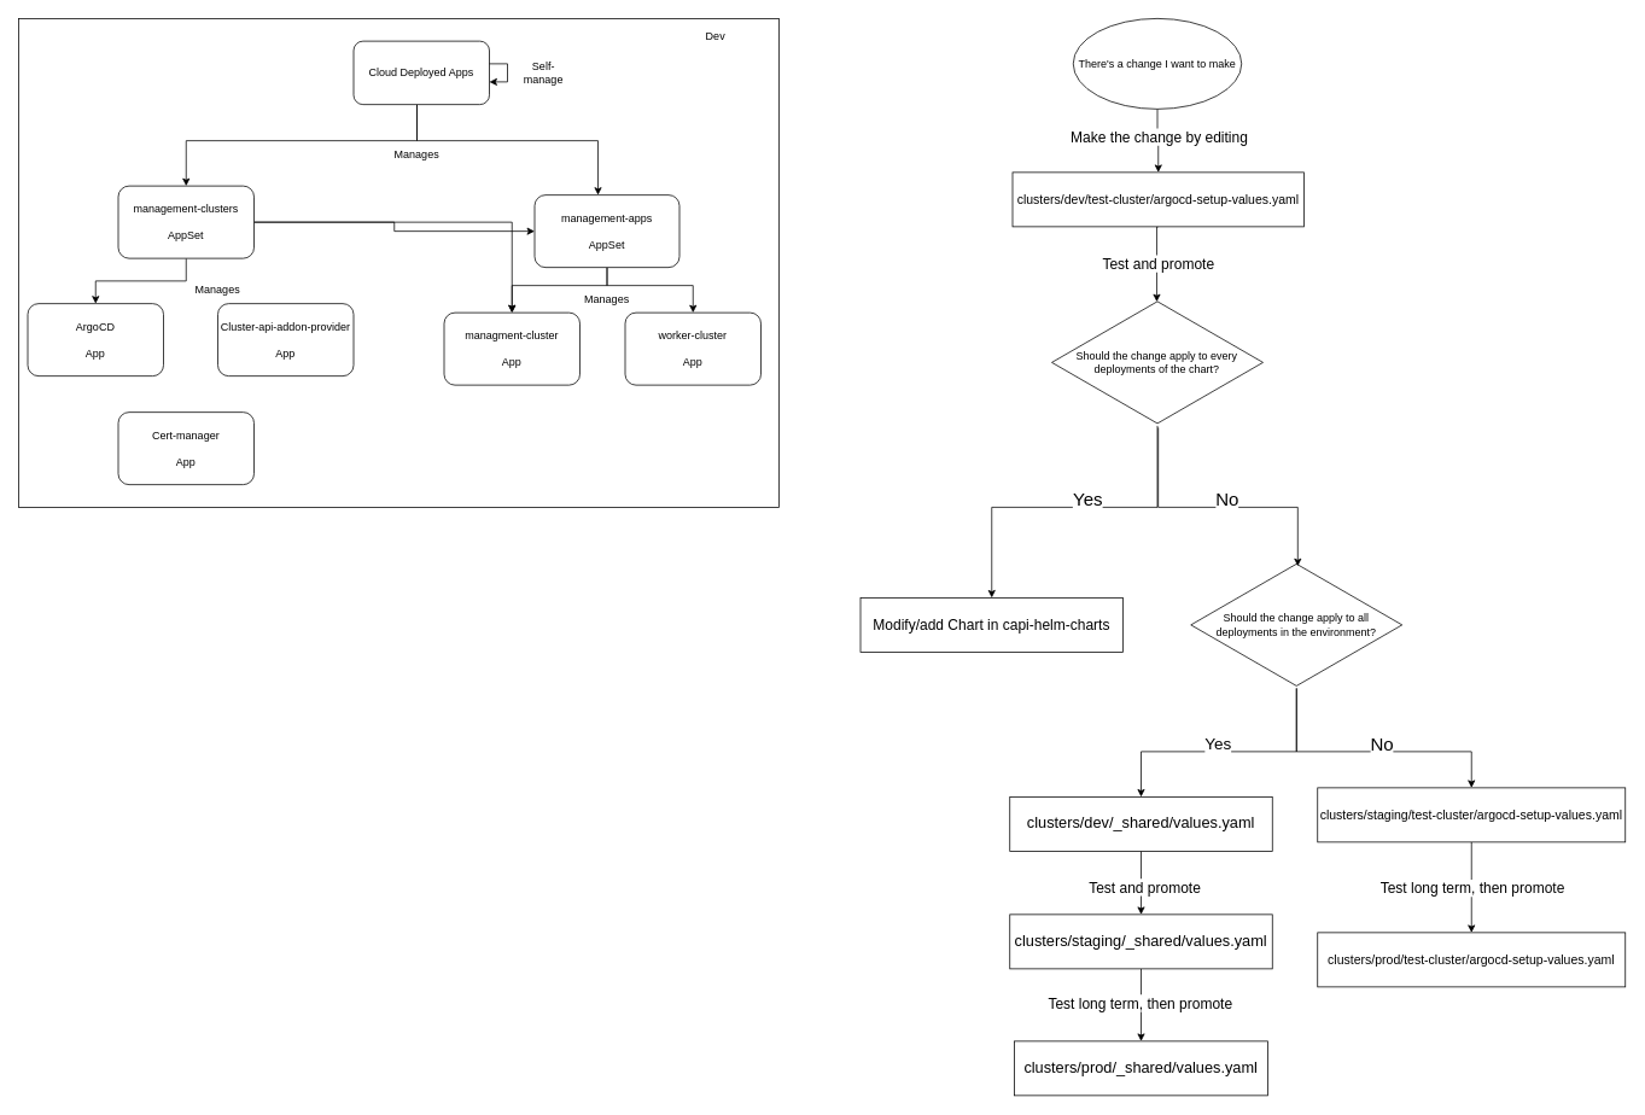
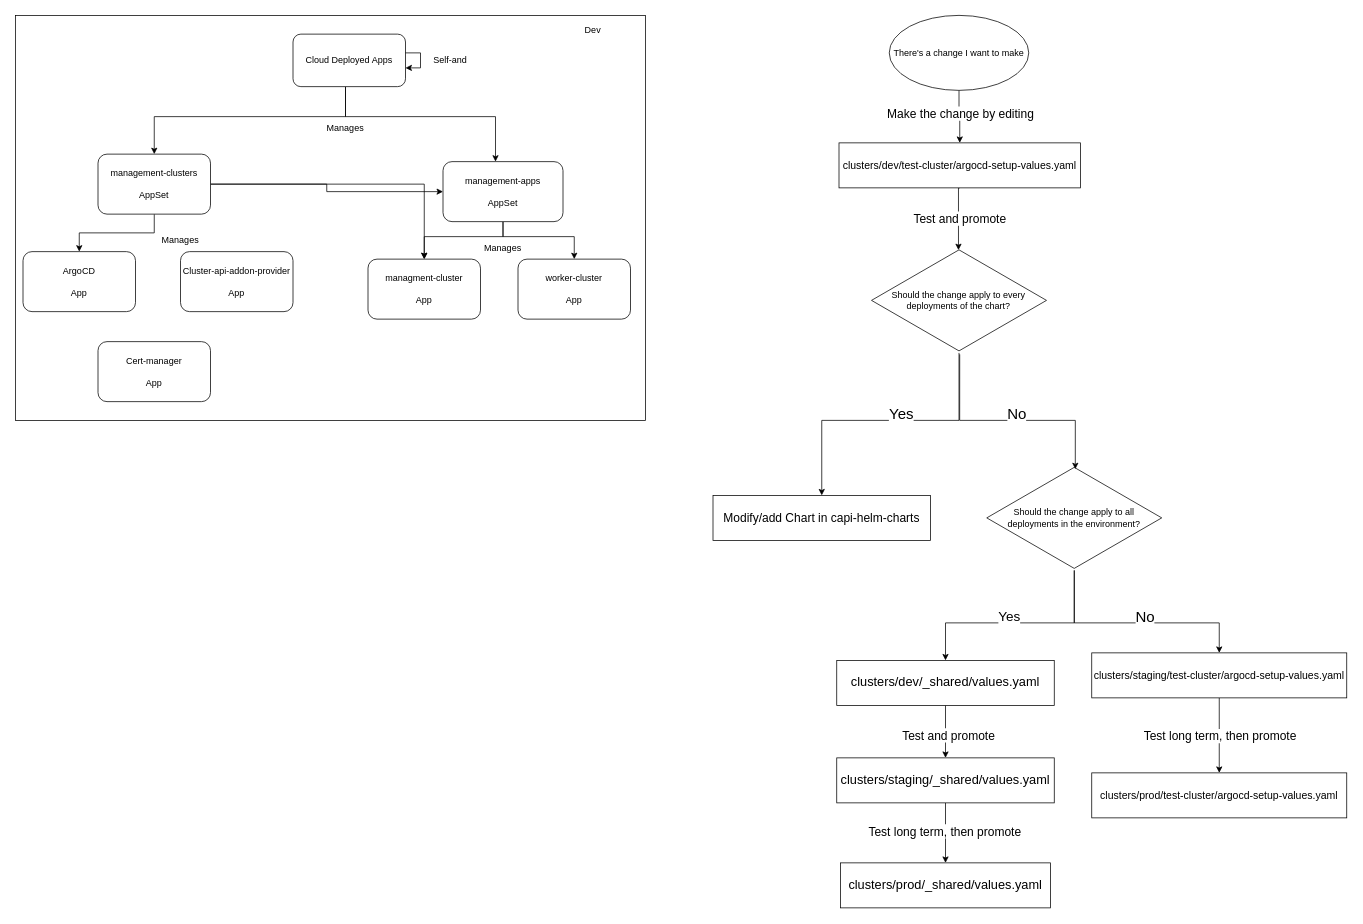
  <mxCell id="0" />
  <mxCell id="1" parent="0" />
  <mxCell id="2" value="" style="rounded=0;whiteSpace=wrap;html=1;" parent="1" vertex="1"><mxGeometry y="20" width="840" height="540" as="geometry" x="20" /></mxCell>
  <mxCell id="3" style="edgeStyle=orthogonalEdgeStyle;rounded=0;orthogonalLoop=1;jettySize=auto;html=1;entryX=0.5;entryY=0;entryDx=0;entryDy=0;" parent="1" source="6" target="14" edge="1"><mxGeometry relative="1" as="geometry" /></mxCell>
  <mxCell id="4" style="edgeStyle=orthogonalEdgeStyle;rounded=0;orthogonalLoop=1;jettySize=auto;html=1;" parent="1" source="6" target="9" edge="1"><mxGeometry relative="1" as="geometry" /></mxCell>
  <mxCell id="5" style="edgeStyle=orthogonalEdgeStyle;rounded=0;orthogonalLoop=1;jettySize=auto;html=1;" parent="1" source="6" target="17" edge="1"><mxGeometry relative="1" as="geometry" /></mxCell>
  <mxCell id="6" value="&lt;div&gt;management-clusters&lt;br&gt;&lt;br&gt;AppSet&lt;br&gt;&lt;/div&gt;" style="rounded=1;whiteSpace=wrap;html=1;" parent="1" vertex="1"><mxGeometry x="130" y="205" width="150" height="80" as="geometry" /></mxCell>
  <mxCell id="7" style="edgeStyle=orthogonalEdgeStyle;rounded=0;orthogonalLoop=1;jettySize=auto;html=1;" parent="1" source="9" target="17" edge="1"><mxGeometry relative="1" as="geometry"><Array as="points"><mxPoint x="670" y="315" /><mxPoint x="565" y="315" /></Array></mxGeometry></mxCell>
  <mxCell id="8" style="edgeStyle=orthogonalEdgeStyle;rounded=0;orthogonalLoop=1;jettySize=auto;html=1;" parent="1" source="9" target="18" edge="1"><mxGeometry relative="1" as="geometry"><Array as="points"><mxPoint x="670" y="315" /><mxPoint x="765" y="315" /></Array></mxGeometry></mxCell>
  <mxCell id="9" value="management-apps&lt;br&gt;&lt;br&gt;&lt;div&gt;AppSet&lt;br&gt;&lt;/div&gt;" style="rounded=1;whiteSpace=wrap;html=1;" parent="1" vertex="1"><mxGeometry x="590" y="215" width="160" height="80" as="geometry" /></mxCell>
  <mxCell id="10" style="edgeStyle=orthogonalEdgeStyle;rounded=0;orthogonalLoop=1;jettySize=auto;html=1;entryX=0.5;entryY=0;entryDx=0;entryDy=0;" parent="1" source="12" target="6" edge="1"><mxGeometry relative="1" as="geometry"><Array as="points"><mxPoint x="460" y="155" /><mxPoint x="205" y="155" /></Array></mxGeometry></mxCell>
  <mxCell id="11" style="edgeStyle=orthogonalEdgeStyle;rounded=0;orthogonalLoop=1;jettySize=auto;html=1;" parent="1" source="12" target="9" edge="1"><mxGeometry relative="1" as="geometry"><Array as="points"><mxPoint x="460" y="155" /><mxPoint x="660" y="155" /></Array></mxGeometry></mxCell>
  <mxCell id="12" value="&lt;div&gt;Cloud Deployed Apps&lt;/div&gt;" style="rounded=1;whiteSpace=wrap;html=1;" parent="1" vertex="1"><mxGeometry x="390" y="45" width="150" height="70" as="geometry" /></mxCell>
  <mxCell id="13" style="edgeStyle=orthogonalEdgeStyle;rounded=0;orthogonalLoop=1;jettySize=auto;html=1;" parent="1" source="12" target="12" edge="1"><mxGeometry relative="1" as="geometry" /></mxCell>
  <mxCell id="14" value="ArgoCD&lt;br&gt;&lt;br&gt;&lt;div&gt;App&lt;/div&gt;" style="rounded=1;whiteSpace=wrap;html=1;" parent="1" vertex="1"><mxGeometry x="30" y="335" width="150" height="80" as="geometry" /></mxCell>
  <mxCell id="15" value="Cluster-api-addon-provider&lt;br&gt;&lt;br&gt;&lt;div&gt;App&lt;/div&gt;" style="rounded=1;whiteSpace=wrap;html=1;" parent="1" vertex="1"><mxGeometry x="240" y="335" width="150" height="80" as="geometry" /></mxCell>
  <mxCell id="16" value="Cert-manager&lt;br&gt;&lt;br&gt;&lt;div&gt;App&lt;/div&gt;" style="rounded=1;whiteSpace=wrap;html=1;" parent="1" vertex="1"><mxGeometry x="130" y="455" width="150" height="80" as="geometry" /></mxCell>
  <mxCell id="17" value="managment-cluster&lt;br&gt;&lt;br&gt;&lt;div&gt;App&lt;/div&gt;" style="rounded=1;whiteSpace=wrap;html=1;" parent="1" vertex="1"><mxGeometry x="490" y="345" width="150" height="80" as="geometry" /></mxCell>
  <mxCell id="18" value="worker-cluster&lt;br&gt;&lt;br&gt;&lt;div&gt;App&lt;/div&gt;" style="rounded=1;whiteSpace=wrap;html=1;" parent="1" vertex="1"><mxGeometry x="690" y="345" width="150" height="80" as="geometry" /></mxCell>
- <mxCell id="19" value="Self-manage" style="text;html=1;align=center;verticalAlign=middle;whiteSpace=wrap;rounded=0;" parent="1" vertex="1"><mxGeometry x="570" y="65" width="60" height="30" as="geometry" /></mxCell>
+ <mxCell id="19" value="Self-and" style="text;html=1;align=center;verticalAlign=middle;whiteSpace=wrap;rounded=0;" parent="1" vertex="1"><mxGeometry x="570" y="65" width="60" height="30" as="geometry" /></mxCell>
  <mxCell id="20" value="Manages" style="text;html=1;align=center;verticalAlign=middle;whiteSpace=wrap;rounded=0;" parent="1" vertex="1"><mxGeometry x="410" y="155" width="100" height="30" as="geometry" /></mxCell>
  <mxCell id="21" value="Manages" style="text;html=1;align=center;verticalAlign=middle;whiteSpace=wrap;rounded=0;" parent="1" vertex="1"><mxGeometry x="190" y="305" width="100" height="30" as="geometry" /></mxCell>
  <mxCell id="22" value="Manages" style="text;html=1;align=center;verticalAlign=middle;whiteSpace=wrap;rounded=0;" parent="1" vertex="1"><mxGeometry x="620" y="315" width="100" height="30" as="geometry" /></mxCell>
  <mxCell id="23" value="Dev" style="text;html=1;align=center;verticalAlign=middle;whiteSpace=wrap;rounded=0;" parent="1" vertex="1"><mxGeometry x="740" y="25" width="100" height="30" as="geometry" /></mxCell>
  <mxCell id="24" style="edgeStyle=orthogonalEdgeStyle;rounded=0;orthogonalLoop=1;jettySize=auto;html=1;exitX=0.5;exitY=1;exitDx=0;exitDy=0;entryX=0.497;entryY=0.021;entryDx=0;entryDy=0;entryPerimeter=0;" parent="1" source="26" target="50" edge="1"><mxGeometry relative="1" as="geometry"><Array as="points"><mxPoint x="1277" y="250" /></Array><mxPoint x="1280" y="400" as="targetPoint" /></mxGeometry></mxCell>
  <mxCell id="25" value="&lt;font style=&quot;font-size: 16px;&quot;&gt;Test and promote&lt;/font&gt;" style="edgeLabel;html=1;align=center;verticalAlign=middle;resizable=0;points=[];" parent="24" vertex="1" connectable="0"><mxGeometry x="-0.263" y="4" relative="1" as="geometry"><mxPoint x="-3" y="11" as="offset" /></mxGeometry></mxCell>
  <mxCell id="26" value="&lt;font style=&quot;font-size: 14px;&quot;&gt;clusters/dev/test-cluster/argocd-setup-values.yaml&lt;/font&gt;" style="rounded=0;whiteSpace=wrap;html=1;" parent="1" vertex="1"><mxGeometry x="1118" y="190" width="322" height="60" as="geometry" /></mxCell>
  <mxCell id="27" style="edgeStyle=orthogonalEdgeStyle;rounded=0;orthogonalLoop=1;jettySize=auto;html=1;" parent="1" source="29" target="32" edge="1"><mxGeometry relative="1" as="geometry" /></mxCell>
  <mxCell id="28" value="Test and promote" style="edgeLabel;html=1;align=center;verticalAlign=middle;resizable=0;points=[];fontSize=16;" parent="27" vertex="1" connectable="0"><mxGeometry x="0.1" y="3" relative="1" as="geometry"><mxPoint as="offset" /></mxGeometry></mxCell>
  <mxCell id="29" value="&lt;font style=&quot;font-size: 17px;&quot;&gt;clusters/dev/_shared/values.yaml&lt;/font&gt;" style="rounded=0;whiteSpace=wrap;html=1;" parent="1" vertex="1"><mxGeometry x="1115" y="880" width="290" height="60" as="geometry" /></mxCell>
  <mxCell id="30" style="edgeStyle=orthogonalEdgeStyle;rounded=0;orthogonalLoop=1;jettySize=auto;html=1;" parent="1" source="32" target="33" edge="1"><mxGeometry relative="1" as="geometry" /></mxCell>
  <mxCell id="31" value="Test long term, then promote" style="edgeLabel;html=1;align=center;verticalAlign=middle;resizable=0;points=[];fontSize=16;" parent="30" vertex="1" connectable="0"><mxGeometry x="-0.086" y="-2" relative="1" as="geometry"><mxPoint as="offset" /></mxGeometry></mxCell>
  <mxCell id="32" value="&lt;font style=&quot;font-size: 17px;&quot;&gt;clusters/staging/_shared/values.yaml&lt;/font&gt;" style="rounded=0;whiteSpace=wrap;html=1;" parent="1" vertex="1"><mxGeometry x="1115" y="1010" width="290" height="60" as="geometry" /></mxCell>
  <mxCell id="33" value="&lt;font style=&quot;font-size: 17px;&quot;&gt;clusters/prod/_shared/values.yaml&lt;/font&gt;" style="rounded=0;whiteSpace=wrap;html=1;" parent="1" vertex="1"><mxGeometry x="1120" y="1150" width="280" height="60" as="geometry" /></mxCell>
  <mxCell id="34" style="edgeStyle=orthogonalEdgeStyle;rounded=0;orthogonalLoop=1;jettySize=auto;html=1;entryX=0.5;entryY=0;entryDx=0;entryDy=0;" parent="1" source="35" target="36" edge="1"><mxGeometry relative="1" as="geometry" /></mxCell>
  <mxCell id="35" value="&lt;font style=&quot;font-size: 14px;&quot;&gt;clusters/staging/test-cluster/argocd-setup-values.yaml&lt;/font&gt;" style="rounded=0;whiteSpace=wrap;html=1;" parent="1" vertex="1"><mxGeometry x="1455" y="870" width="340" height="60" as="geometry" /></mxCell>
  <mxCell id="36" value="&lt;font style=&quot;font-size: 14px;&quot;&gt;clusters/prod/test-cluster/argocd-setup-values.yaml&lt;/font&gt;" style="rounded=0;whiteSpace=wrap;html=1;" parent="1" vertex="1"><mxGeometry x="1455" y="1030" width="340" height="60" as="geometry" /></mxCell>
  <mxCell id="37" style="edgeStyle=orthogonalEdgeStyle;rounded=0;orthogonalLoop=1;jettySize=auto;html=1;entryX=0.5;entryY=0;entryDx=0;entryDy=0;" edge="1" parent="1" source="40" target="29"><mxGeometry relative="1" as="geometry"><Array as="points"><mxPoint x="1432" y="830" /><mxPoint x="1260" y="830" /></Array></mxGeometry></mxCell>
  <mxCell id="38" value="&lt;font style=&quot;font-size: 18px;&quot;&gt;Yes&lt;/font&gt;" style="edgeLabel;html=1;align=center;verticalAlign=middle;resizable=0;points=[];fontSize=20;" vertex="1" connectable="0" parent="37"><mxGeometry x="-0.113" y="3" relative="1" as="geometry"><mxPoint x="-28" y="-13" as="offset" /></mxGeometry></mxCell>
  <mxCell id="39" style="edgeStyle=orthogonalEdgeStyle;rounded=0;orthogonalLoop=1;jettySize=auto;html=1;" edge="1" parent="1" source="40" target="35"><mxGeometry relative="1" as="geometry"><Array as="points"><mxPoint x="1432" y="830" /><mxPoint x="1625" y="830" /></Array></mxGeometry></mxCell>
  <mxCell id="40" value="Should the change apply to all deployments in the environment?" style="html=1;whiteSpace=wrap;aspect=fixed;shape=isoRectangle;" parent="1" vertex="1"><mxGeometry x="1315" y="620" width="233.33" height="140" as="geometry" /></mxCell>
  <mxCell id="41" value="&lt;div&gt;&lt;br&gt;&lt;/div&gt;" style="edgeLabel;html=1;align=center;verticalAlign=middle;resizable=0;points=[];" parent="1" vertex="1" connectable="0"><mxGeometry x="1223" y="460" as="geometry"><mxPoint x="205" y="-10" as="offset" /></mxGeometry></mxCell>
  <mxCell id="42" value="Test long term, then promote" style="edgeLabel;html=1;align=center;verticalAlign=middle;resizable=0;points=[];fontSize=16;" parent="1" vertex="1" connectable="0"><mxGeometry x="1625" y="980" as="geometry" /></mxCell>
  <mxCell id="43" style="edgeStyle=orthogonalEdgeStyle;rounded=0;orthogonalLoop=1;jettySize=auto;html=1;entryX=0.5;entryY=0;entryDx=0;entryDy=0;" parent="1" source="45" target="26" edge="1"><mxGeometry relative="1" as="geometry" /></mxCell>
  <mxCell id="44" value="&lt;font style=&quot;font-size: 16px;&quot;&gt;Make the change by editing&lt;/font&gt;" style="edgeLabel;html=1;align=center;verticalAlign=middle;resizable=0;points=[];" parent="43" vertex="1" connectable="0"><mxGeometry x="0.171" y="-2" relative="1" as="geometry"><mxPoint x="2" y="-11" as="offset" /></mxGeometry></mxCell>
  <mxCell id="45" value="There's a change I want to make" style="ellipse;whiteSpace=wrap;html=1;" parent="1" vertex="1"><mxGeometry x="1185" y="20" width="186" height="100" as="geometry" /></mxCell>
  <mxCell id="46" style="edgeStyle=orthogonalEdgeStyle;rounded=0;orthogonalLoop=1;jettySize=auto;html=1;" edge="1" parent="1" source="50" target="52"><mxGeometry relative="1" as="geometry"><Array as="points"><mxPoint x="1278" y="560" /><mxPoint x="1095" y="560" /></Array></mxGeometry></mxCell>
  <mxCell id="47" value="Yes" style="edgeLabel;html=1;align=center;verticalAlign=middle;resizable=0;points=[];fontSize=20;" vertex="1" connectable="0" parent="46"><mxGeometry x="-0.121" y="1" relative="1" as="geometry"><mxPoint x="-4" y="-11" as="offset" /></mxGeometry></mxCell>
  <mxCell id="48" style="edgeStyle=orthogonalEdgeStyle;rounded=0;orthogonalLoop=1;jettySize=auto;html=1;exitX=0.504;exitY=1.014;exitDx=0;exitDy=0;exitPerimeter=0;entryX=0.506;entryY=0.036;entryDx=0;entryDy=0;entryPerimeter=0;" edge="1" parent="1" source="50" target="40"><mxGeometry relative="1" as="geometry"><Array as="points"><mxPoint x="1279" y="560" /><mxPoint x="1433" y="560" /></Array></mxGeometry></mxCell>
  <mxCell id="49" value="No" style="edgeLabel;html=1;align=center;verticalAlign=middle;resizable=0;points=[];fontSize=20;" vertex="1" connectable="0" parent="48"><mxGeometry x="0.094" y="-1" relative="1" as="geometry"><mxPoint x="-4" y="-11" as="offset" /></mxGeometry></mxCell>
  <mxCell id="50" value="Should the change apply to every deployments of the chart?" style="html=1;whiteSpace=wrap;aspect=fixed;shape=isoRectangle;" vertex="1" parent="1"><mxGeometry x="1161.34" y="330" width="233.33" height="140" as="geometry" /></mxCell>
  <mxCell id="51" value="No" style="edgeLabel;html=1;align=center;verticalAlign=middle;resizable=0;points=[];fontSize=20;" vertex="1" connectable="0" parent="1"><mxGeometry x="1525" y="820" as="geometry" /></mxCell>
  <mxCell id="52" value="&lt;font style=&quot;font-size: 16px;&quot;&gt;Modify/add Chart in capi-helm-charts&lt;/font&gt;" style="rounded=0;whiteSpace=wrap;html=1;" vertex="1" parent="1"><mxGeometry x="950" y="660" width="290" height="60" as="geometry" /></mxCell>
